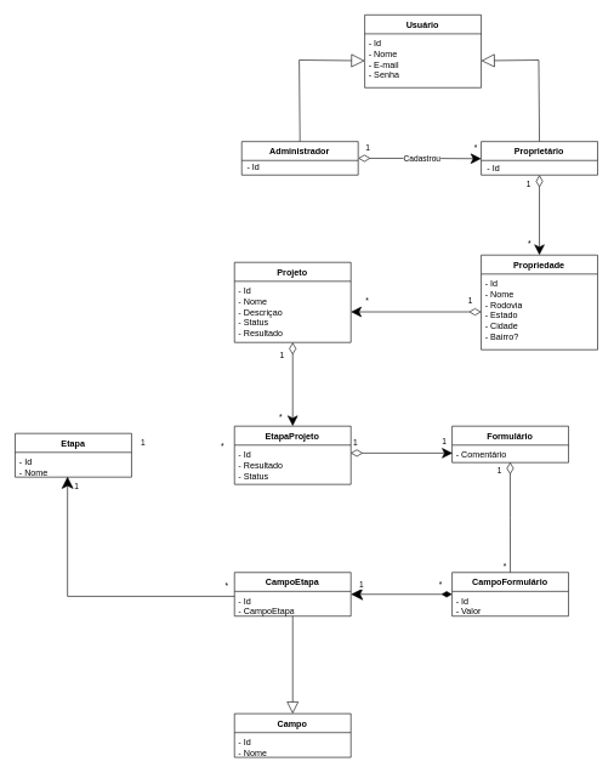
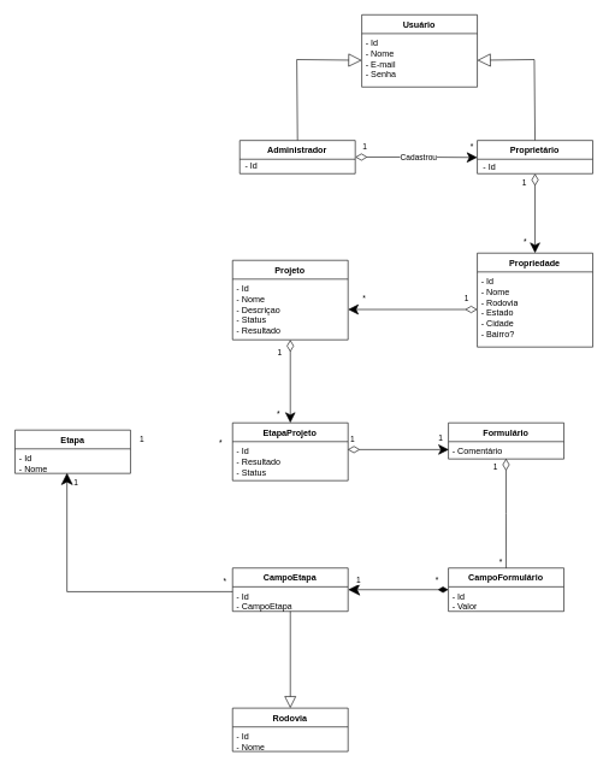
  <mxCell id="0" />
  <mxCell id="1" parent="0" />
  <mxCell id="2" value="Usuário" style="swimlane;fontStyle=1;align=center;verticalAlign=top;childLayout=stackLayout;horizontal=1;startSize=26;horizontalStack=0;resizeParent=1;resizeParentMax=0;resizeLast=0;collapsible=1;marginBottom=0;whiteSpace=wrap;html=1;" vertex="1" parent="1"><mxGeometry x="500.36" y="20" width="160" height="100" as="geometry"><mxRectangle x="270" y="190" width="100" height="30" as="alternateBounds" /></mxGeometry></mxCell>
  <mxCell id="3" value="- Id&lt;br&gt;- Nome&lt;br&gt;- E-mail&lt;br&gt;- Senha" style="text;strokeColor=none;fillColor=none;align=left;verticalAlign=top;spacingLeft=4;spacingRight=4;overflow=hidden;rotatable=0;points=[[0,0.5],[1,0.5]];portConstraint=eastwest;whiteSpace=wrap;html=1;" vertex="1" parent="2"><mxGeometry y="26" width="160" height="74" as="geometry" /></mxCell>
  <mxCell id="4" value="" style="endArrow=block;endSize=16;endFill=0;html=1;rounded=0;entryX=1;entryY=0.5;entryDx=0;entryDy=0;exitX=0.5;exitY=0;exitDx=0;exitDy=0;" edge="1" parent="1" source="11" target="3"><mxGeometry width="160" relative="1" as="geometry"><mxPoint x="740.36" y="190" as="sourcePoint" /><mxPoint x="720.36" y="400" as="targetPoint" /><Array as="points"><mxPoint x="739.36" y="82" /></Array></mxGeometry></mxCell>
  <mxCell id="5" value="" style="endArrow=block;endSize=16;endFill=0;html=1;rounded=0;entryX=0;entryY=0.5;entryDx=0;entryDy=0;exitX=0.5;exitY=0;exitDx=0;exitDy=0;" edge="1" parent="1" source="27" target="3"><mxGeometry width="160" relative="1" as="geometry"><mxPoint x="410.36" y="190" as="sourcePoint" /><mxPoint x="320.36" y="73" as="targetPoint" /><Array as="points"><mxPoint x="410.36" y="82" /></Array></mxGeometry></mxCell>
  <mxCell id="6" value="Propriedade" style="swimlane;fontStyle=1;align=center;verticalAlign=top;childLayout=stackLayout;horizontal=1;startSize=26;horizontalStack=0;resizeParent=1;resizeParentMax=0;resizeLast=0;collapsible=1;marginBottom=0;whiteSpace=wrap;html=1;" vertex="1" parent="1"><mxGeometry x="660.36" y="350" width="160" height="130" as="geometry" /></mxCell>
  <mxCell id="7" value="- Id&lt;br&gt;- Nome&lt;br&gt;- Rodovia&lt;br&gt;- Estado&lt;br&gt;- Cidade&lt;br&gt;- Bairro?" style="text;strokeColor=none;fillColor=none;align=left;verticalAlign=top;spacingLeft=4;spacingRight=4;overflow=hidden;rotatable=0;points=[[0,0.5],[1,0.5]];portConstraint=eastwest;whiteSpace=wrap;html=1;" vertex="1" parent="6"><mxGeometry y="26" width="160" height="104" as="geometry" /></mxCell>
  <mxCell id="8" value="Cadastrou" style="endArrow=classic;html=1;endSize=12;startArrow=diamondThin;startSize=14;startFill=0;edgeStyle=orthogonalEdgeStyle;rounded=0;exitX=1;exitY=0.5;exitDx=0;exitDy=0;endFill=1;entryX=0.085;entryY=0.052;entryDx=0;entryDy=0;entryPerimeter=0;" edge="1" parent="1" source="27" target="52"><mxGeometry x="0.042" relative="1" as="geometry"><mxPoint x="516.36" y="208" as="sourcePoint" /><mxPoint x="660.36" y="208" as="targetPoint" /><Array as="points" /><mxPoint as="offset" /></mxGeometry></mxCell>
  <mxCell id="9" value="1" style="edgeLabel;resizable=0;html=1;align=left;verticalAlign=top;" connectable="0" vertex="1" parent="8"><mxGeometry x="-1" relative="1" as="geometry"><mxPoint x="9" y="-28" as="offset" /></mxGeometry></mxCell>
  <mxCell id="10" value="*" style="edgeLabel;resizable=0;html=1;align=left;verticalAlign=top;" connectable="0" vertex="1" parent="1"><mxGeometry x="647" y="188" as="geometry"><mxPoint x="2" y="2" as="offset" /></mxGeometry></mxCell>
  <mxCell id="11" value="Proprietário" style="swimlane;fontStyle=1;align=center;verticalAlign=top;childLayout=stackLayout;horizontal=1;startSize=26;horizontalStack=0;resizeParent=1;resizeParentMax=0;resizeLast=0;collapsible=1;marginBottom=0;whiteSpace=wrap;html=1;" vertex="1" parent="1"><mxGeometry x="660.36" y="194" width="160" height="46" as="geometry"><mxRectangle x="489" y="160" width="100" height="30" as="alternateBounds" /></mxGeometry></mxCell>
  <mxCell id="12" value="Projeto" style="swimlane;fontStyle=1;align=center;verticalAlign=top;childLayout=stackLayout;horizontal=1;startSize=26;horizontalStack=0;resizeParent=1;resizeParentMax=0;resizeLast=0;collapsible=1;marginBottom=0;whiteSpace=wrap;html=1;" vertex="1" parent="1"><mxGeometry x="321.36" y="360" width="160" height="110" as="geometry" /></mxCell>
  <mxCell id="13" value="- Id&lt;br&gt;- Nome&lt;br&gt;- Descriçao&lt;br&gt;- Status&lt;br&gt;- Resultado" style="text;strokeColor=none;fillColor=none;align=left;verticalAlign=top;spacingLeft=4;spacingRight=4;overflow=hidden;rotatable=0;points=[[0,0.5],[1,0.5]];portConstraint=eastwest;whiteSpace=wrap;html=1;" vertex="1" parent="12"><mxGeometry y="26" width="160" height="84" as="geometry" /></mxCell>
  <mxCell id="14" value="CampoFormulário" style="swimlane;fontStyle=1;align=center;verticalAlign=top;childLayout=stackLayout;horizontal=1;startSize=26;horizontalStack=0;resizeParent=1;resizeParentMax=0;resizeLast=0;collapsible=1;marginBottom=0;whiteSpace=wrap;html=1;" vertex="1" parent="1"><mxGeometry x="620.36" y="786" width="160" height="60" as="geometry" /></mxCell>
  <mxCell id="15" value="- Id&lt;br&gt;- Valor" style="text;strokeColor=none;fillColor=none;align=left;verticalAlign=top;spacingLeft=4;spacingRight=4;overflow=hidden;rotatable=0;points=[[0,0.5],[1,0.5]];portConstraint=eastwest;whiteSpace=wrap;html=1;" vertex="1" parent="14"><mxGeometry y="26" width="160" height="34" as="geometry" /></mxCell>
  <mxCell id="16" value="EtapaProjeto" style="swimlane;fontStyle=1;align=center;verticalAlign=top;childLayout=stackLayout;horizontal=1;startSize=26;horizontalStack=0;resizeParent=1;resizeParentMax=0;resizeLast=0;collapsible=1;marginBottom=0;whiteSpace=wrap;html=1;" vertex="1" parent="1"><mxGeometry x="321.36" y="585" width="160" height="80" as="geometry" /></mxCell>
  <mxCell id="17" value="- Id&lt;br&gt;- Resultado&lt;br&gt;- Status" style="text;strokeColor=none;fillColor=none;align=left;verticalAlign=top;spacingLeft=4;spacingRight=4;overflow=hidden;rotatable=0;points=[[0,0.5],[1,0.5]];portConstraint=eastwest;whiteSpace=wrap;html=1;" vertex="1" parent="16"><mxGeometry y="26" width="160" height="54" as="geometry" /></mxCell>
- <mxCell id="18" value="Campo" style="swimlane;fontStyle=1;align=center;verticalAlign=top;childLayout=stackLayout;horizontal=1;startSize=26;horizontalStack=0;resizeParent=1;resizeParentMax=0;resizeLast=0;collapsible=1;marginBottom=0;whiteSpace=wrap;html=1;" vertex="1" parent="1"><mxGeometry x="321.36" y="980" width="160" height="60" as="geometry" /></mxCell>
+ <mxCell id="18" value="Rodovia" style="swimlane;fontStyle=1;align=center;verticalAlign=top;childLayout=stackLayout;horizontal=1;startSize=26;horizontalStack=0;resizeParent=1;resizeParentMax=0;resizeLast=0;collapsible=1;marginBottom=0;whiteSpace=wrap;html=1;" vertex="1" parent="1"><mxGeometry x="321.36" y="980" width="160" height="60" as="geometry" /></mxCell>
  <mxCell id="19" value="- Id&lt;br&gt;- Nome" style="text;strokeColor=none;fillColor=none;align=left;verticalAlign=top;spacingLeft=4;spacingRight=4;overflow=hidden;rotatable=0;points=[[0,0.5],[1,0.5]];portConstraint=eastwest;whiteSpace=wrap;html=1;" vertex="1" parent="18"><mxGeometry y="26" width="160" height="34" as="geometry" /></mxCell>
  <mxCell id="20" value="CampoEtapa" style="swimlane;fontStyle=1;align=center;verticalAlign=top;childLayout=stackLayout;horizontal=1;startSize=26;horizontalStack=0;resizeParent=1;resizeParentMax=0;resizeLast=0;collapsible=1;marginBottom=0;whiteSpace=wrap;html=1;" vertex="1" parent="1"><mxGeometry x="321.36" y="786" width="160" height="60" as="geometry" /></mxCell>
  <mxCell id="21" value="- Id&lt;br&gt;- CampoEtapa" style="text;strokeColor=none;fillColor=none;align=left;verticalAlign=top;spacingLeft=4;spacingRight=4;overflow=hidden;rotatable=0;points=[[0,0.5],[1,0.5]];portConstraint=eastwest;whiteSpace=wrap;html=1;" vertex="1" parent="20"><mxGeometry y="26" width="160" height="34" as="geometry" /></mxCell>
  <mxCell id="22" value="" style="endArrow=classic;html=1;endSize=12;startArrow=diamondThin;startSize=14;startFill=0;edgeStyle=orthogonalEdgeStyle;rounded=0;entryX=0.5;entryY=0;entryDx=0;entryDy=0;exitX=0.5;exitY=1;exitDx=0;exitDy=0;endFill=1;" edge="1" parent="1" source="11" target="6"><mxGeometry x="0.042" relative="1" as="geometry"><mxPoint x="740.04" y="250.132" as="sourcePoint" /><mxPoint x="835.36" y="300" as="targetPoint" /><Array as="points" /><mxPoint as="offset" /></mxGeometry></mxCell>
  <mxCell id="23" value="1" style="edgeLabel;resizable=0;html=1;align=left;verticalAlign=top;" connectable="0" vertex="1" parent="22"><mxGeometry x="-1" relative="1" as="geometry"><mxPoint x="-19" as="offset" /></mxGeometry></mxCell>
  <mxCell id="24" value="*" style="edgeLabel;resizable=0;html=1;align=left;verticalAlign=top;" connectable="0" vertex="1" parent="1"><mxGeometry x="731.04" y="260.132" as="geometry"><mxPoint x="-8" y="61" as="offset" /></mxGeometry></mxCell>
  <mxCell id="25" value="Etapa" style="swimlane;fontStyle=1;align=center;verticalAlign=top;childLayout=stackLayout;horizontal=1;startSize=26;horizontalStack=0;resizeParent=1;resizeParentMax=0;resizeLast=0;collapsible=1;marginBottom=0;whiteSpace=wrap;html=1;" vertex="1" parent="1"><mxGeometry x="20" y="595" width="160" height="60" as="geometry" /></mxCell>
  <mxCell id="26" value="- Id&lt;br&gt;- Nome" style="text;strokeColor=none;fillColor=none;align=left;verticalAlign=top;spacingLeft=4;spacingRight=4;overflow=hidden;rotatable=0;points=[[0,0.5],[1,0.5]];portConstraint=eastwest;whiteSpace=wrap;html=1;" vertex="1" parent="25"><mxGeometry y="26" width="160" height="34" as="geometry" /></mxCell>
  <mxCell id="27" value="Administrador" style="swimlane;fontStyle=1;align=center;verticalAlign=top;childLayout=stackLayout;horizontal=1;startSize=26;horizontalStack=0;resizeParent=1;resizeParentMax=0;resizeLast=0;collapsible=1;marginBottom=0;whiteSpace=wrap;html=1;" vertex="1" parent="1"><mxGeometry x="331.36" y="194" width="160" height="46" as="geometry"><mxRectangle x="489" y="160" width="100" height="30" as="alternateBounds" /></mxGeometry></mxCell>
  <mxCell id="28" value="" style="endArrow=classic;html=1;endSize=12;startArrow=diamondThin;startSize=14;startFill=0;edgeStyle=orthogonalEdgeStyle;rounded=0;exitX=0;exitY=0.5;exitDx=0;exitDy=0;entryX=1;entryY=0.5;entryDx=0;entryDy=0;endFill=1;" edge="1" parent="1" source="7" target="13"><mxGeometry relative="1" as="geometry"><mxPoint x="471.36" y="510" as="sourcePoint" /><mxPoint x="591.36" y="610" as="targetPoint" /></mxGeometry></mxCell>
  <mxCell id="29" value="1" style="edgeLabel;resizable=0;html=1;align=left;verticalAlign=top;" connectable="0" vertex="1" parent="28"><mxGeometry x="-1" relative="1" as="geometry"><mxPoint x="-19" y="-28" as="offset" /></mxGeometry></mxCell>
  <mxCell id="30" value="*" style="edgeLabel;resizable=0;html=1;align=left;verticalAlign=top;" connectable="0" vertex="1" parent="1"><mxGeometry x="500.36" y="400" as="geometry" /></mxCell>
  <mxCell id="31" value="" style="endArrow=classic;html=1;endSize=12;startArrow=diamondThin;startSize=14;startFill=0;edgeStyle=orthogonalEdgeStyle;rounded=0;endFill=1;" edge="1" parent="1"><mxGeometry relative="1" as="geometry"><mxPoint x="481" y="622" as="sourcePoint" /><mxPoint x="621" y="622" as="targetPoint" /></mxGeometry></mxCell>
  <mxCell id="32" value="" style="endArrow=none;html=1;endSize=12;startArrow=diamondThin;startSize=14;startFill=0;edgeStyle=orthogonalEdgeStyle;rounded=0;exitX=0.499;exitY=0.978;exitDx=0;exitDy=0;entryX=0.5;entryY=0;entryDx=0;entryDy=0;endFill=0;exitPerimeter=0;" edge="1" parent="1" source="50" target="14"><mxGeometry relative="1" as="geometry"><mxPoint x="700.36" y="638" as="sourcePoint" /><mxPoint x="742.36" y="720" as="targetPoint" /></mxGeometry></mxCell>
  <mxCell id="33" value="1" style="edgeLabel;resizable=0;html=1;align=left;verticalAlign=top;" connectable="0" vertex="1" parent="32"><mxGeometry x="-1" relative="1" as="geometry"><mxPoint x="-19" as="offset" /></mxGeometry></mxCell>
  <mxCell id="34" value="" style="endArrow=diamondThin;html=1;endSize=12;startArrow=classic;startSize=14;startFill=1;edgeStyle=orthogonalEdgeStyle;rounded=0;exitX=1;exitY=0.5;exitDx=0;exitDy=0;entryX=0;entryY=0.5;entryDx=0;entryDy=0;endFill=1;" edge="1" parent="1" source="20" target="14"><mxGeometry relative="1" as="geometry"><mxPoint x="571.36" y="770" as="sourcePoint" /><mxPoint x="631.36" y="800" as="targetPoint" /></mxGeometry></mxCell>
  <mxCell id="35" value="" style="endArrow=classic;html=1;endSize=12;startArrow=diamondThin;startSize=14;startFill=0;edgeStyle=orthogonalEdgeStyle;rounded=0;entryX=0.5;entryY=0;entryDx=0;entryDy=0;endFill=1;" edge="1" parent="1" source="12" target="16"><mxGeometry relative="1" as="geometry"><mxPoint x="401.36" y="540" as="sourcePoint" /><mxPoint x="572.36" y="540" as="targetPoint" /></mxGeometry></mxCell>
  <mxCell id="36" value="1" style="edgeLabel;resizable=0;html=1;align=left;verticalAlign=top;" connectable="0" vertex="1" parent="35"><mxGeometry x="-1" relative="1" as="geometry"><mxPoint x="-19" y="5" as="offset" /></mxGeometry></mxCell>
  <mxCell id="37" value="" style="endArrow=none;html=1;endSize=12;startArrow=classic;startSize=14;startFill=1;edgeStyle=orthogonalEdgeStyle;rounded=0;entryX=-0.004;entryY=0.106;entryDx=0;entryDy=0;entryPerimeter=0;endFill=0;exitX=0.45;exitY=0.98;exitDx=0;exitDy=0;exitPerimeter=0;" edge="1" parent="1" source="26"><mxGeometry x="0.001" relative="1" as="geometry"><mxPoint x="88" y="660" as="sourcePoint" /><mxPoint x="321.36" y="818.756" as="targetPoint" /><Array as="points"><mxPoint x="92" y="819" /></Array><mxPoint as="offset" /></mxGeometry></mxCell>
  <mxCell id="38" value="" style="endArrow=none;html=1;endSize=12;startArrow=block;startSize=14;startFill=0;edgeStyle=orthogonalEdgeStyle;rounded=0;exitX=0.5;exitY=0;exitDx=0;exitDy=0;endFill=0;entryX=0.5;entryY=0.997;entryDx=0;entryDy=0;entryPerimeter=0;" edge="1" parent="1" source="18" target="21"><mxGeometry relative="1" as="geometry"><mxPoint x="471.36" y="980" as="sourcePoint" /><mxPoint x="402" y="846" as="targetPoint" /><Array as="points"><mxPoint x="401" y="850" /></Array></mxGeometry></mxCell>
  <mxCell id="39" value="*" style="edgeLabel;resizable=0;html=1;align=left;verticalAlign=top;" connectable="0" vertex="1" parent="1"><mxGeometry x="381.36" y="560" as="geometry" /></mxCell>
  <mxCell id="40" value="*" style="edgeLabel;resizable=0;html=1;align=left;verticalAlign=top;" connectable="0" vertex="1" parent="1"><mxGeometry x="301.36" y="600" as="geometry" /></mxCell>
  <mxCell id="41" value="1" style="edgeLabel;resizable=0;html=1;align=left;verticalAlign=top;" connectable="0" vertex="1" parent="1"><mxGeometry x="191.36" y="595" as="geometry" /></mxCell>
  <mxCell id="42" value="1" style="edgeLabel;resizable=0;html=1;align=left;verticalAlign=top;" connectable="0" vertex="1" parent="1"><mxGeometry x="100" y="655" as="geometry" /></mxCell>
  <mxCell id="43" value="*" style="edgeLabel;resizable=0;html=1;align=left;verticalAlign=top;" connectable="0" vertex="1" parent="1"><mxGeometry x="281.36" y="790" as="geometry"><mxPoint x="26" y="2" as="offset" /></mxGeometry></mxCell>
  <mxCell id="44" value="*" style="edgeLabel;resizable=0;html=1;align=left;verticalAlign=top;" connectable="0" vertex="1" parent="1"><mxGeometry x="601.36" y="790" as="geometry" /></mxCell>
  <mxCell id="45" value="*" style="edgeLabel;resizable=0;html=1;align=left;verticalAlign=top;" connectable="0" vertex="1" parent="1"><mxGeometry x="611.36" y="800" as="geometry"><mxPoint x="78" y="-35" as="offset" /></mxGeometry></mxCell>
  <mxCell id="46" value="1" style="edgeLabel;resizable=0;html=1;align=left;verticalAlign=top;" connectable="0" vertex="1" parent="1"><mxGeometry x="491.36" y="790" as="geometry" /></mxCell>
  <mxCell id="47" value="1" style="edgeLabel;resizable=0;html=1;align=left;verticalAlign=top;" connectable="0" vertex="1" parent="1"><mxGeometry x="679.36" y="643" as="geometry"><mxPoint x="-196" y="-48" as="offset" /></mxGeometry></mxCell>
  <mxCell id="48" value="1" style="edgeLabel;resizable=0;html=1;align=left;verticalAlign=top;" connectable="0" vertex="1" parent="1"><mxGeometry x="801.36" y="643" as="geometry"><mxPoint x="-196" y="-49" as="offset" /></mxGeometry></mxCell>
  <mxCell id="49" value="Formulário" style="swimlane;fontStyle=1;align=center;verticalAlign=top;childLayout=stackLayout;horizontal=1;startSize=26;horizontalStack=0;resizeParent=1;resizeParentMax=0;resizeLast=0;collapsible=1;marginBottom=0;whiteSpace=wrap;html=1;" vertex="1" parent="1"><mxGeometry x="620.36" y="585" width="160" height="50" as="geometry" /></mxCell>
  <mxCell id="50" value="- Comentário" style="text;strokeColor=none;fillColor=none;align=left;verticalAlign=top;spacingLeft=4;spacingRight=4;overflow=hidden;rotatable=0;points=[[0,0.5],[1,0.5]];portConstraint=eastwest;whiteSpace=wrap;html=1;" vertex="1" parent="49"><mxGeometry y="26" width="160" height="24" as="geometry" /></mxCell>
  <mxCell id="51" value="- Id" style="text;html=1;align=center;verticalAlign=middle;resizable=0;points=[];autosize=1;strokeColor=none;fillColor=none;" vertex="1" parent="1"><mxGeometry x="327" y="215" width="40" height="30" as="geometry" /></mxCell>
  <mxCell id="52" value="- Id" style="text;html=1;align=center;verticalAlign=middle;resizable=0;points=[];autosize=1;strokeColor=none;fillColor=none;" vertex="1" parent="1"><mxGeometry x="657" y="216" width="40" height="30" as="geometry" /></mxCell>
